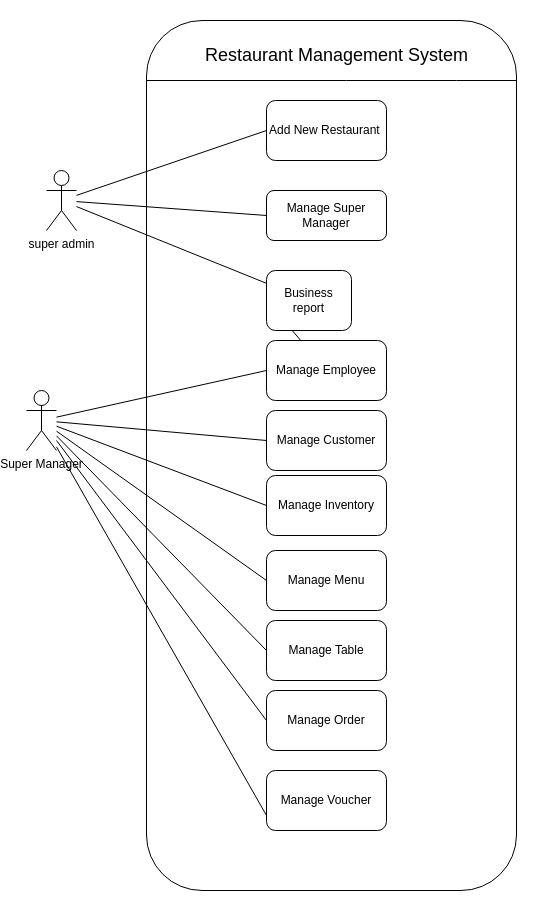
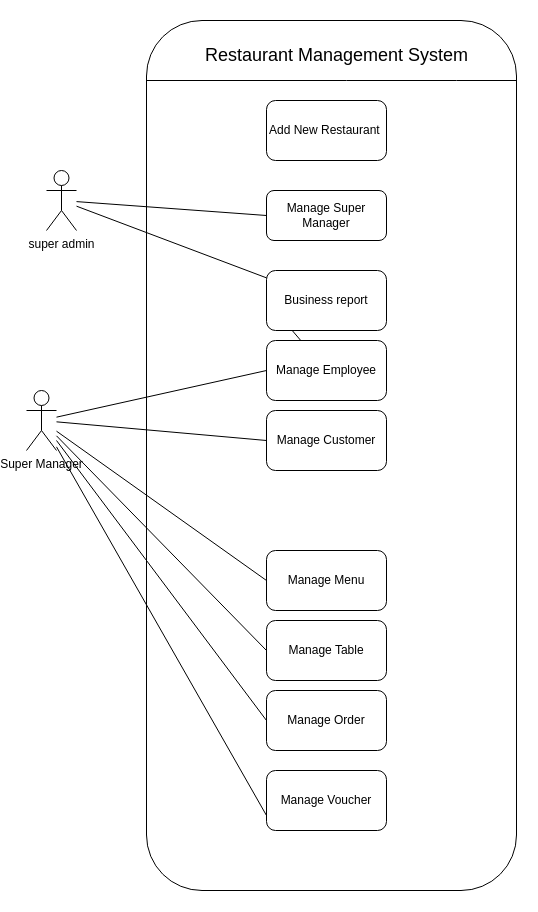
  <mxCell id="0" />
  <mxCell id="1" parent="0" />
  <mxCell id="2" value="" style="rounded=1;whiteSpace=wrap;html=1;" vertex="1" parent="1"><mxGeometry x="140" y="20" width="370" height="870" as="geometry" /></mxCell>
  <mxCell id="3" style="rounded=0;orthogonalLoop=1;jettySize=auto;html=1;endArrow=none;endFill=0;entryX=0;entryY=0.5;entryDx=0;entryDy=0;" edge="1" parent="1" source="4" target="9"><mxGeometry relative="1" as="geometry" /></mxCell>
  <mxCell id="4" value="Super Manager" style="shape=umlActor;verticalLabelPosition=bottom;verticalAlign=top;html=1;outlineConnect=0;" vertex="1" parent="1"><mxGeometry x="20" y="390" width="30" height="60" as="geometry" /></mxCell>
  <mxCell id="5" style="rounded=0;orthogonalLoop=1;jettySize=auto;html=1;entryX=0;entryY=0.5;entryDx=0;entryDy=0;endArrow=none;endFill=0;" edge="1" parent="1" source="8" target="10"><mxGeometry relative="1" as="geometry"><mxPoint x="260" y="190" as="targetPoint" /></mxGeometry></mxCell>
- <mxCell id="6" style="rounded=0;orthogonalLoop=1;jettySize=auto;html=1;entryX=0;entryY=0.5;entryDx=0;entryDy=0;endArrow=none;endFill=0;" edge="1" parent="1" source="8" target="27"><mxGeometry relative="1" as="geometry" /></mxCell>
  <mxCell id="7" style="rounded=0;orthogonalLoop=1;jettySize=auto;html=1;endArrow=none;endFill=0;" edge="1" parent="1" source="8" target="26"><mxGeometry relative="1" as="geometry" /></mxCell>
  <mxCell id="8" value="super admin" style="shape=umlActor;verticalLabelPosition=bottom;verticalAlign=top;html=1;outlineConnect=0;" vertex="1" parent="1"><mxGeometry x="40" y="170" width="30" height="60" as="geometry" /></mxCell>
  <mxCell id="9" value="Manage Employee" style="rounded=1;whiteSpace=wrap;html=1;" vertex="1" parent="1"><mxGeometry x="260" y="340" width="120" height="60" as="geometry" /></mxCell>
  <mxCell id="10" value="Manage Super Manager" style="rounded=1;whiteSpace=wrap;html=1;" vertex="1" parent="1"><mxGeometry x="260" y="190" width="120" height="50" as="geometry" /></mxCell>
  <mxCell id="11" value="Manage Customer" style="rounded=1;whiteSpace=wrap;html=1;" vertex="1" parent="1"><mxGeometry x="260" y="410" width="120" height="60" as="geometry" /></mxCell>
- <mxCell id="12" value="Manage Inventory" style="rounded=1;whiteSpace=wrap;html=1;" vertex="1" parent="1"><mxGeometry x="260" y="475" width="120" height="60" as="geometry" /></mxCell>
  <mxCell id="13" value="Manage Menu" style="rounded=1;whiteSpace=wrap;html=1;" vertex="1" parent="1"><mxGeometry x="260" y="550" width="120" height="60" as="geometry" /></mxCell>
  <mxCell id="14" value="Manage Table" style="rounded=1;whiteSpace=wrap;html=1;" vertex="1" parent="1"><mxGeometry x="260" y="620" width="120" height="60" as="geometry" /></mxCell>
  <mxCell id="15" value="Manage Order" style="rounded=1;whiteSpace=wrap;html=1;" vertex="1" parent="1"><mxGeometry x="260" y="690" width="120" height="60" as="geometry" /></mxCell>
  <mxCell id="16" value="Manage Voucher" style="rounded=1;whiteSpace=wrap;html=1;" vertex="1" parent="1"><mxGeometry x="260" y="770" width="120" height="60" as="geometry" /></mxCell>
  <mxCell id="17" style="rounded=0;orthogonalLoop=1;jettySize=auto;html=1;endArrow=none;endFill=0;entryX=0;entryY=0.5;entryDx=0;entryDy=0;" edge="1" parent="1" source="4" target="11"><mxGeometry relative="1" as="geometry"><mxPoint x="90" y="308" as="sourcePoint" /><mxPoint x="270" y="287" as="targetPoint" /></mxGeometry></mxCell>
- <mxCell id="18" style="rounded=0;orthogonalLoop=1;jettySize=auto;html=1;endArrow=none;endFill=0;entryX=0;entryY=0.5;entryDx=0;entryDy=0;" edge="1" parent="1" source="4" target="12"><mxGeometry relative="1" as="geometry"><mxPoint x="90" y="310" as="sourcePoint" /><mxPoint x="260" y="299" as="targetPoint" /></mxGeometry></mxCell>
  <mxCell id="19" style="rounded=0;orthogonalLoop=1;jettySize=auto;html=1;endArrow=none;endFill=0;entryX=0;entryY=0.5;entryDx=0;entryDy=0;" edge="1" parent="1" source="4" target="13"><mxGeometry relative="1" as="geometry"><mxPoint x="80" y="320" as="sourcePoint" /><mxPoint x="200" y="476" as="targetPoint" /></mxGeometry></mxCell>
  <mxCell id="20" style="rounded=0;orthogonalLoop=1;jettySize=auto;html=1;endArrow=none;endFill=0;entryX=0;entryY=0.5;entryDx=0;entryDy=0;" edge="1" parent="1" source="4" target="14"><mxGeometry relative="1" as="geometry"><mxPoint x="80" y="611" as="sourcePoint" /><mxPoint x="260" y="590" as="targetPoint" /></mxGeometry></mxCell>
  <mxCell id="21" style="rounded=0;orthogonalLoop=1;jettySize=auto;html=1;endArrow=none;endFill=0;entryX=0;entryY=0.5;entryDx=0;entryDy=0;" edge="1" parent="1" target="15"><mxGeometry relative="1" as="geometry"><mxPoint x="50" y="440" as="sourcePoint" /><mxPoint x="260" y="670" as="targetPoint" /><Array as="points" /></mxGeometry></mxCell>
  <mxCell id="22" style="rounded=0;orthogonalLoop=1;jettySize=auto;html=1;endArrow=none;endFill=0;entryX=0;entryY=0.75;entryDx=0;entryDy=0;" edge="1" parent="1" source="4" target="16"><mxGeometry relative="1" as="geometry"><mxPoint x="80" y="781" as="sourcePoint" /><mxPoint x="260" y="760" as="targetPoint" /></mxGeometry></mxCell>
  <mxCell id="23" value="" style="endArrow=none;html=1;rounded=0;" edge="1" parent="1"><mxGeometry width="50" height="50" relative="1" as="geometry"><mxPoint x="140" y="80" as="sourcePoint" /><mxPoint x="510" y="80" as="targetPoint" /><Array as="points"><mxPoint x="340" y="80" /><mxPoint x="450" y="80" /></Array></mxGeometry></mxCell>
  <mxCell id="24" value="&lt;font style=&quot;font-size: 18px;&quot;&gt;Restaurant Management System&lt;/font&gt;" style="text;html=1;strokeColor=none;fillColor=none;align=center;verticalAlign=middle;whiteSpace=wrap;rounded=0;" vertex="1" parent="1"><mxGeometry x="187.5" y="40" width="285" height="30" as="geometry" /></mxCell>
  <mxCell id="25" style="rounded=0;orthogonalLoop=1;jettySize=auto;html=1;exitX=0;exitY=0.5;exitDx=0;exitDy=0;endArrow=none;endFill=0;" edge="1" parent="1" source="26" target="9"><mxGeometry relative="1" as="geometry"><mxPoint x="40" y="460" as="targetPoint" /></mxGeometry></mxCell>
- <mxCell id="26" value="Business report" style="rounded=1;whiteSpace=wrap;html=1;" vertex="1" parent="1"><mxGeometry x="260" y="270" width="85" height="60" as="geometry" /></mxCell>
+ <mxCell id="26" value="Business report" style="rounded=1;whiteSpace=wrap;html=1;" vertex="1" parent="1"><mxGeometry x="260" y="270" width="120" height="60" as="geometry" /></mxCell>
  <mxCell id="27" value="Add New Restaurant&amp;nbsp;" style="rounded=1;whiteSpace=wrap;html=1;" vertex="1" parent="1"><mxGeometry x="260" y="100" width="120" height="60" as="geometry" /></mxCell>
